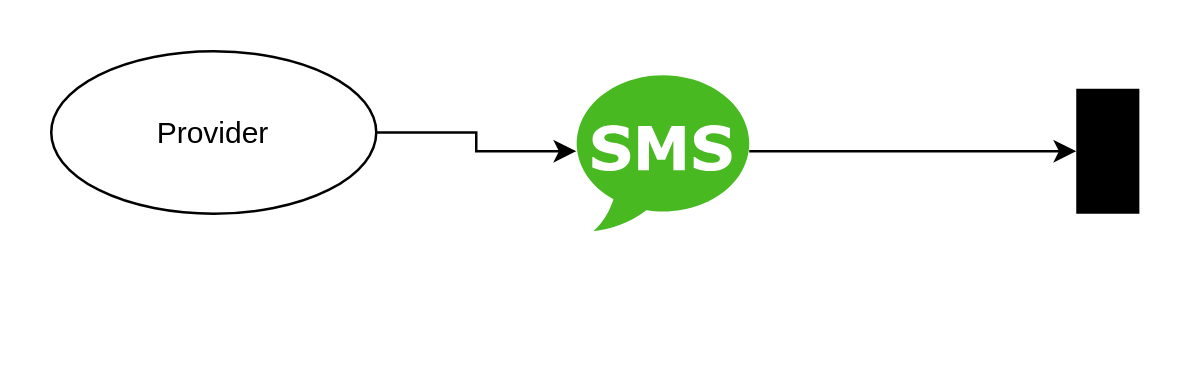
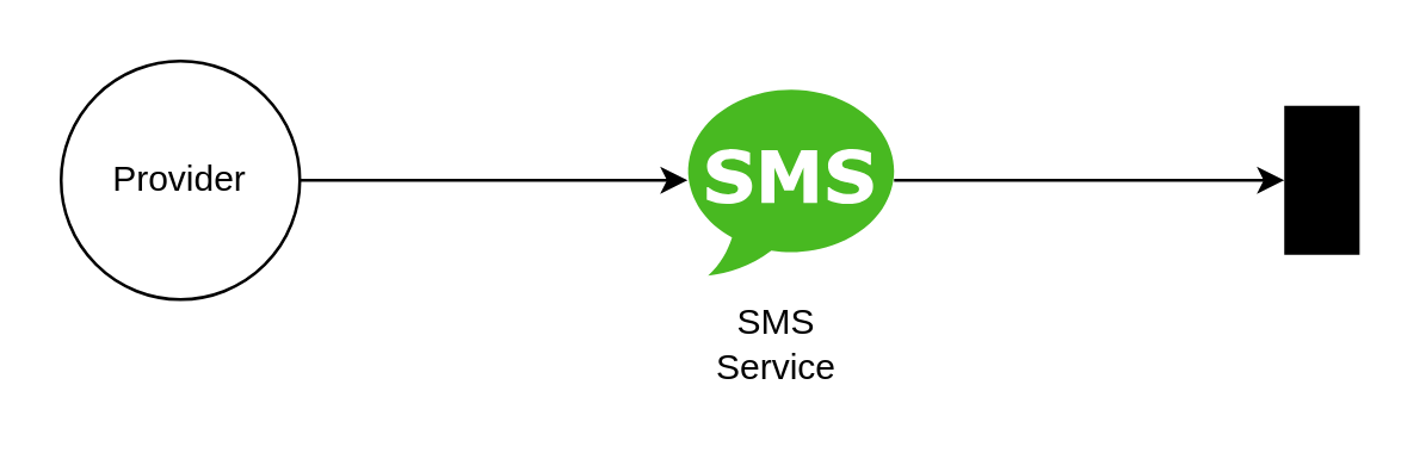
  <mxCell id="0" />
  <mxCell id="1" parent="0" />
  <mxCell id="2" style="edgeStyle=orthogonalEdgeStyle;rounded=0;orthogonalLoop=1;jettySize=auto;html=1;exitX=1;exitY=0.5;exitDx=0;exitDy=0;" edge="1" parent="1" source="3" target="5"><mxGeometry relative="1" as="geometry" /></mxCell>
- <mxCell id="3" value="Provider" style="ellipse;whiteSpace=wrap;html=1;aspect=fixed;" vertex="1" parent="1"><mxGeometry x="20" y="20" width="130" height="65" as="geometry" /></mxCell>
+ <mxCell id="3" value="Provider" style="ellipse;whiteSpace=wrap;html=1;aspect=fixed;" vertex="1" parent="1"><mxGeometry x="20" y="20" width="80" height="80" as="geometry" /></mxCell>
  <mxCell id="4" style="edgeStyle=orthogonalEdgeStyle;rounded=0;orthogonalLoop=1;jettySize=auto;html=1;" edge="1" parent="1" source="5" target="6"><mxGeometry relative="1" as="geometry" /></mxCell>
  <mxCell id="5" value="" style="dashed=0;outlineConnect=0;html=1;align=center;labelPosition=center;verticalLabelPosition=bottom;verticalAlign=top;shape=mxgraph.weblogos.sms;fillColor=#48B921;strokeColor=none" vertex="1" parent="1"><mxGeometry x="230" y="28" width="69.2" height="64" as="geometry" /></mxCell>
  <mxCell id="6" value="" style="sketch=0;verticalLabelPosition=bottom;sketch=0;aspect=fixed;html=1;verticalAlign=top;strokeColor=none;fillColor=#000000;align=center;outlineConnect=0;pointerEvents=1;shape=mxgraph.citrix2.mobile;" vertex="1" parent="1"><mxGeometry x="430" y="35" width="25.255" height="50" as="geometry" /></mxCell>
+ <mxCell id="7" value="SMS Service" style="text;html=1;align=center;verticalAlign=middle;whiteSpace=wrap;rounded=0;" vertex="1" parent="1"><mxGeometry x="230" y="100" width="60" height="30" as="geometry" /></mxCell>
